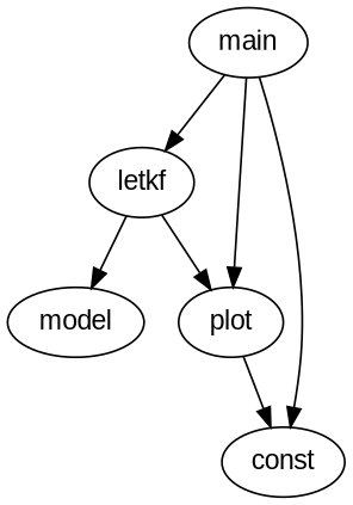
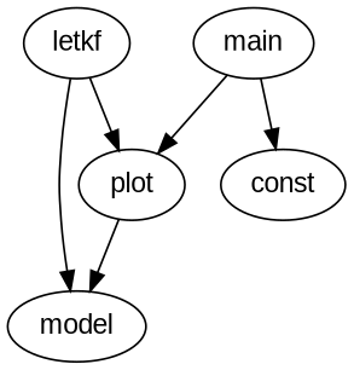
  digraph {
    fontname="Liberation Sans"
    node [fontname="Liberation Sans"]
    edge [fontname="Liberation Sans"]
    letkf
    model
    plot
    main
    const
    letkf -> model
    letkf -> plot
-   plot -> const
-   main -> letkf
+   plot -> model
    main -> plot
    main -> const
  }
